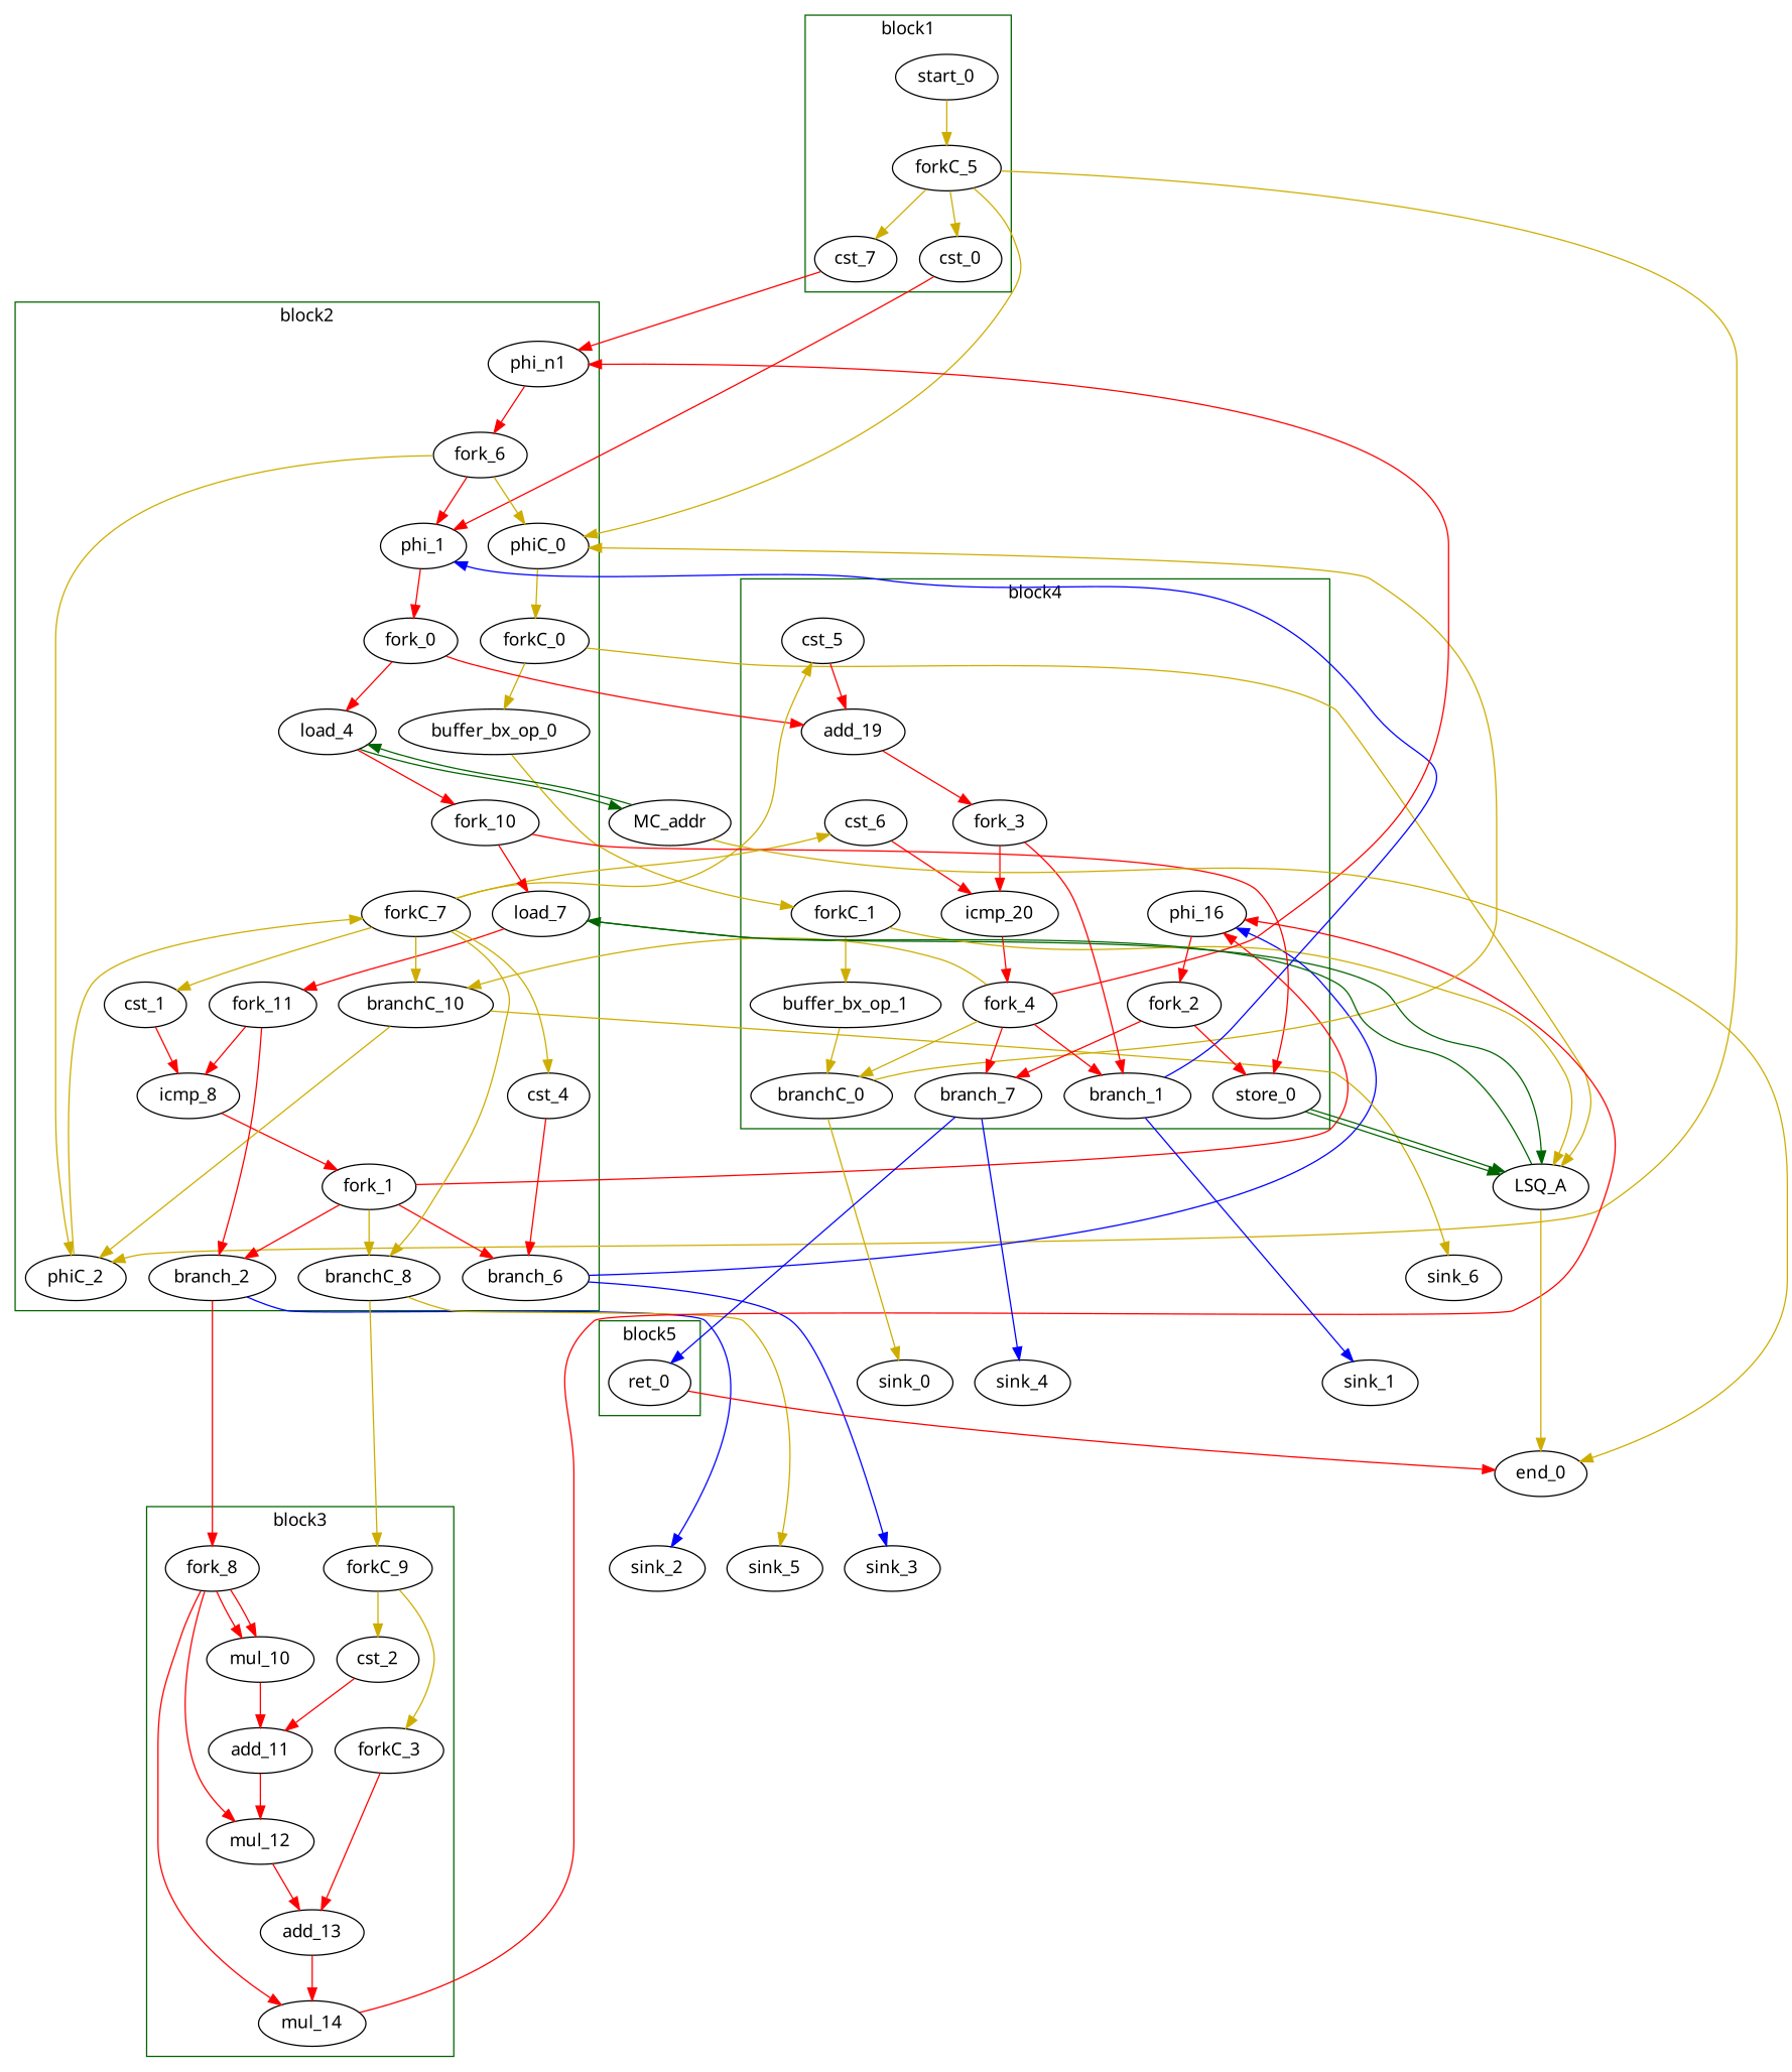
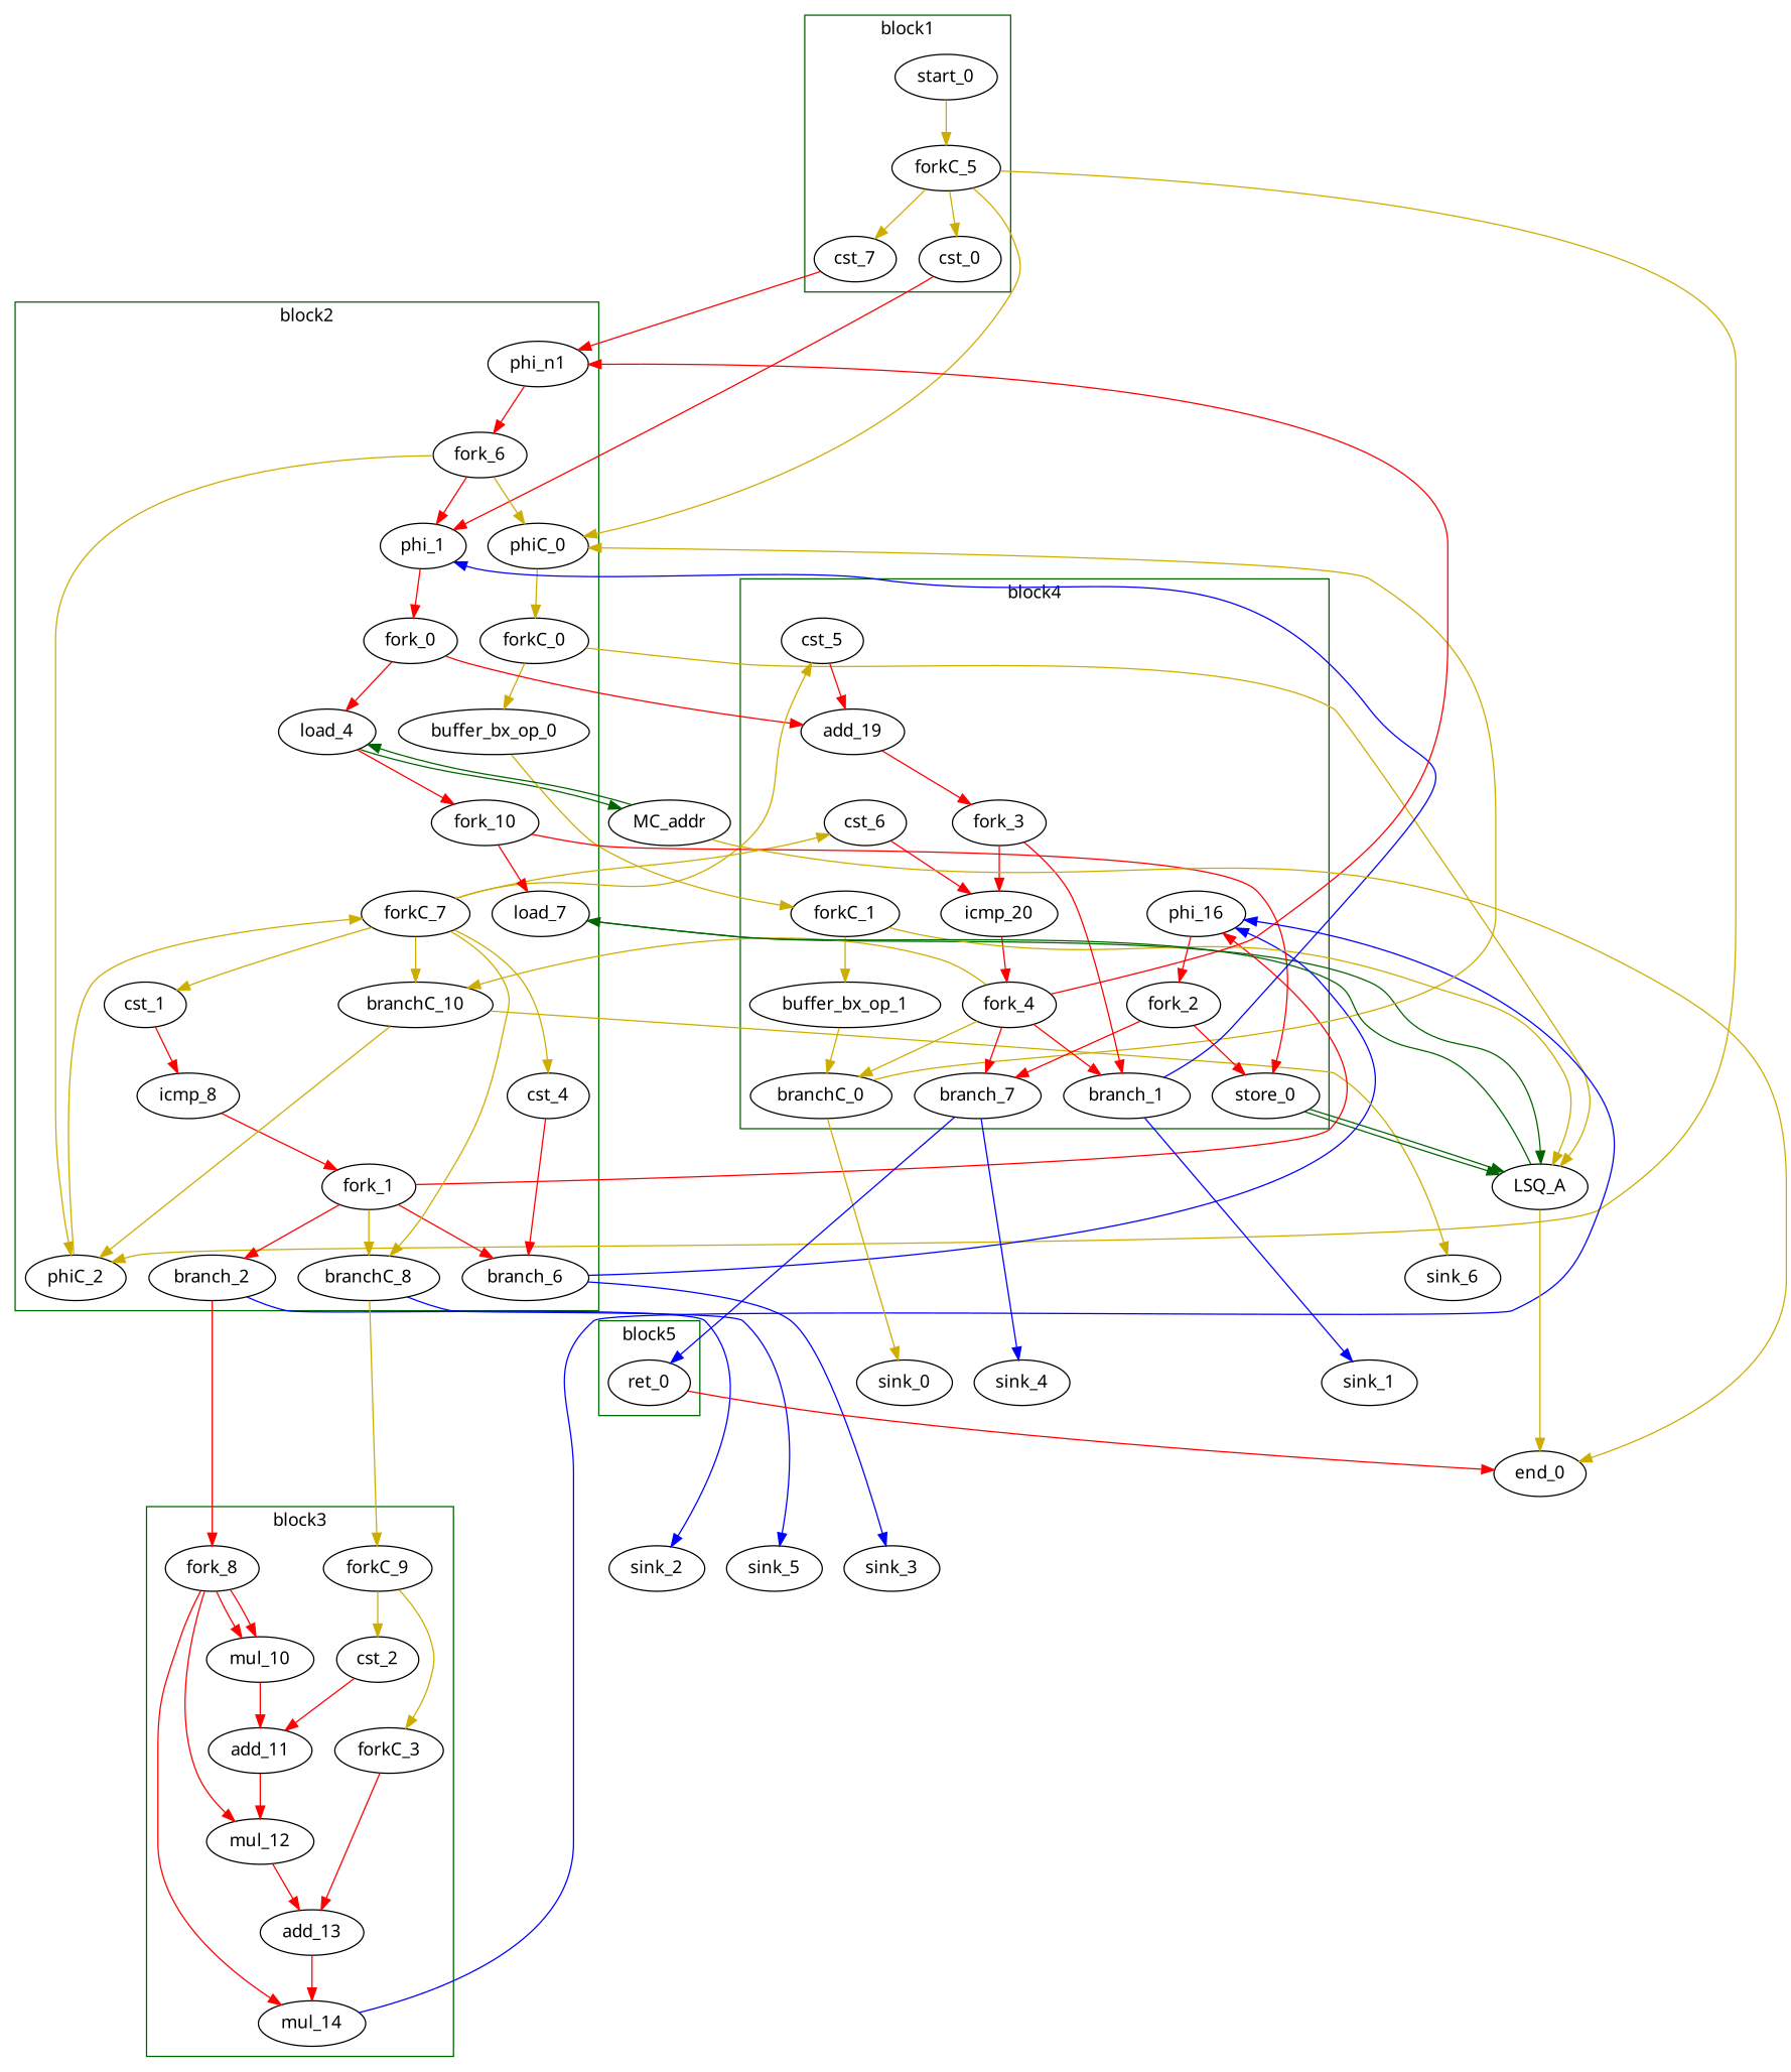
  digraph {
    fontname="Noto Sans"
    splines=spline
    node [bbID=2 fontname="Noto Sans" in="in1:32" out="out1:32" type=Fork]
    edge [color=red fontname="Noto Sans" from=out1 to=in1]
    cst_0 [bbID=1 type=Constant value="0x00000000"]
    start_0 [bbID=1 control=true in="in1:0" out="out1:0" type=Entry]
    cst_7 [bbID=1 type=Constant value="0x00000001"]
    forkC_5 [bbID=1 in="in1:0" out="out1:0 out2:0 out3:0 out4:0 "]
    phi_1 [delay=0.366 in="in1?:1 in2:32 in3:32 " type=Mux]
    load_4 [II=1 delay=0.000 in="in1:32 in2:32" latency=2 offset=0 op=mc_load_op out="out1:32 out2:32 " portId=0 type=Operator]
    load_7 [II=1 delay=0.000 in="in1:32 in2:32" latency=5 offset=0 op=lsq_load_op out="out1:32 out2:32 " portId=0 type=Operator]
    cst_1 [type=Constant value="0x00000000"]
    icmp_8 [II=1 delay=1.530 in="in1:32 in2:32 " latency=0 op=icmp_sgt_op out="out1:1 " type=Operator]
    cst_4 [type=Constant value="0x00000001"]
    forkC_0 [in="in1:0" out="out1:0 out2:0 "]
    buffer_bx_op_0 [II=1 delay=0 in="in1:0" latency=1 op=buffer_bx_op out="out1:0" type=Operator]
    phiC_0 [delay=0.166 in="in1?:1 in2:0 in3:0 " out="out1:0" type=Mux]
    phi_n1 [delay=0.366 in="in1:32 in2:32*i " type=Merge]
    phiC_2 [delay=0.166 in="in1?:1 in2:0 in3:0 " out="out1:0" type=Mux]
    branch_2 [in="in1:32 in2?:1" out="out1+:32 out2-:32" type=Branch]
    branch_6 [in="in1:32 in2?:1*i" out="out1+:32 out2-:32" type=Branch]
    branchC_8 [in="in1:0 in2?:1" out="out1+:0 out2-:0" type=Branch]
    branchC_10 [in="in1:0 in2?:1*i" out="out1+:0 out2-:0" type=Branch]
    fork_0 [out="out1:32 out2:32 "]
    fork_1 [out="out1:32 out2:32 out3:32 out4:32 "]
    fork_6 [out="out1:32 out2:32 out3:32 "]
    forkC_7 [in="in1:0" out="out1:0 out2:0 out3:0 out4:0 out5:0 out6:0 "]
    fork_10 [out="out1:32 out2:32 "]
-   fork_11 [out="out1:32 out2:32 "]
    mul_10 [II=1 bbID=3 delay=0.000 in="in1:32 in2:32 " latency=4 op=mul_op out="out1:32 " type=Operator]
    cst_2 [bbID=3 type=Constant value="0x00000013"]
    add_11 [II=1 bbID=3 delay=1.693 in="in1:32 in2:32 " latency=0 op=add_op out="out1:32 " type=Operator]
    mul_12 [II=1 bbID=3 delay=0.000 in="in1:32 in2:32 " latency=4 op=mul_op out="out1:32 " type=Operator]
    n30 [bbID=3 label=forkC_3 type=Constant value="0x00000003"]
    add_13 [II=1 bbID=3 delay=1.693 in="in1:32 in2:32 " latency=0 op=add_op out="out1:32 " type=Operator]
    mul_14 [II=1 bbID=3 delay=0.000 in="in1:32 in2:32 " latency=4 op=mul_op out="out1:32 " type=Operator]
    fork_8 [bbID=3 out="out1:32 out2:32 out3:32 out4:32 "]
    forkC_9 [bbID=3 in="in1:0" out="out1:0 out2:0 "]
    phi_16 [bbID=4 delay=0.366 in="in1?:1 in2:32 in3:32 " type=Mux]
    store_0 [II=1 bbID=4 delay=0.000 in="in1:32 in2:32 " latency=0 offset=0 op=lsq_store_op out="out1:32 out2:32" portId=0 type=Operator]
    cst_5 [bbID=4 type=Constant value="0x00000001"]
    add_19 [II=1 bbID=4 delay=1.693 in="in1:32 in2:32 " latency=0 op=add_op out="out1:32 " type=Operator]
    cst_6 [bbID=4 type=Constant value="0x000003E8"]
    icmp_20 [II=1 bbID=4 delay=1.530 in="in1:32 in2:32 " latency=0 op=icmp_ult_op out="out1:1 " type=Operator]
    forkC_1 [bbID=4 in="in1:0" out="out1:0 out2:0 "]
    buffer_bx_op_1 [II=1 bbID=4 delay=0 in="in1:0" latency=1 op=buffer_bx_op out="out1:0" type=Operator]
    branchC_0 [bbID=4 in="in1:0 in2?:1*i" out="out1+:0 out2-:0" type=Branch]
    branch_1 [bbID=4 in="in1:32 in2?:1*i" out="out1+:32 out2-:32" type=Branch]
    branch_7 [bbID=4 in="in1:32 in2?:1" out="out1+:32 out2-:32" type=Branch]
    fork_2 [bbID=4 out="out1:32 out2:32 "]
    fork_3 [bbID=4 out="out1:32 out2:32 "]
    fork_4 [bbID=4 out="out1:32 out2:32 out3:32 out4:32 out5:32 "]
    ret_0 [II=1 bbID=5 delay=0.000 in="in1:32 " latency=0 op=ret_op out="out1:32 " type=Operator]
    MC_addr [bbID=0 bbcount=0 in="in1:32*l0a " ldcount=1 memory=addr out="out1:32*l0d out2:0*e " stcount=0 type=MC]
    LSQ_A [bbID=0 bbcount=2 fifoDepth=16 in="in1:0*c0 in2:0*c1 in3:32*l0a in4:32*s0a in5:32*s0d " ldcount=1 loadOffsets="{{0;0;0;0;0;0;0;0;0;0;0;0;0;0;0;0};{0;0;0;0;0;0;0;0;0;0;0;0;0;0;0;0}}" loadPorts="{{0;0;0;0;0;0;0;0;0;0;0;0;0;0;0;0};{0;0;0;0;0;0;0;0;0;0;0;0;0;0;0;0}}" memory=A numLoads="{1; 0}" numStores="{0; 1}" out="out1:32*l0d out2:0*e " stcount=1 storeOffsets="{{0;0;0;0;0;0;0;0;0;0;0;0;0;0;0;0};{0;0;0;0;0;0;0;0;0;0;0;0;0;0;0;0}}" storePorts="{{0;0;0;0;0;0;0;0;0;0;0;0;0;0;0;0};{0;0;0;0;0;0;0;0;0;0;0;0;0;0;0;0}}" type=LSQ]
    sink_2 [bbID=0 type=Sink out=""]
    sink_3 [bbID=0 type=Sink out=""]
    sink_5 [bbID=0 in="in1:0" type=Sink out=""]
    sink_6 [bbID=0 in="in1:0" type=Sink out=""]
    sink_0 [bbID=0 in="in1:0" type=Sink out=""]
    sink_1 [bbID=0 type=Sink out=""]
    sink_4 [bbID=0 type=Sink out=""]
    end_0 [bbID=0 in="in1:0*e in2:0*e in3:32 " type=Exit]
    subgraph cluster_1 {
      color=darkgreen
      label=block1
      cst_0
      start_0
      cst_7
      forkC_5
    }
    subgraph cluster_2 {
      color=darkgreen
      label=block2
      phi_1
      load_4
      load_7
      cst_1
      icmp_8
      cst_4
      forkC_0
      buffer_bx_op_0
      phiC_0
      phi_n1
      phiC_2
      branch_2
      branch_6
      branchC_8
      branchC_10
      fork_0
      fork_1
      fork_6
      forkC_7
      fork_10
-     fork_11
    }
    subgraph cluster_3 {
      color=darkgreen
      label=block3
      mul_10
      cst_2
      add_11
      mul_12
      n30
      add_13
      mul_14
      fork_8
      forkC_9
    }
    subgraph cluster_4 {
      color=darkgreen
      label=block4
      phi_16
      store_0
      cst_5
      add_19
      cst_6
      icmp_20
      forkC_1
      buffer_bx_op_1
      branchC_0
      branch_1
      branch_7
      fork_2
      fork_3
      fork_4
    }
    subgraph cluster_5 {
      color=darkgreen
      label=block5
      ret_0
    }
    cst_0 -> phi_1 [to=in3]
    start_0 -> forkC_5 [color=gold3]
    cst_7 -> phi_n1
    forkC_5 -> cst_0 [color=gold3]
    forkC_5 -> cst_7 [color=gold3 from=out3]
    forkC_5 -> phiC_0 [color=gold3 from=out4 to=in3]
    forkC_5 -> phiC_2 [color=gold3 from=out2 to=in3]
    phi_1 -> fork_0
    load_4 -> fork_10
    load_4 -> MC_addr [color=darkgreen from=out2 mem_address=true]
-   load_7 -> fork_11
    load_7 -> LSQ_A [color=darkgreen from=out2 mem_address=true to=in3]
    cst_1 -> icmp_8 [to=in2]
    icmp_8 -> fork_1
    cst_4 -> branch_6
    forkC_0 -> buffer_bx_op_0 [color=gold3]
    forkC_0 -> LSQ_A [color=gold3 from=out2]
    buffer_bx_op_0 -> forkC_1 [color=gold3]
    phiC_0 -> forkC_0 [color=gold3]
    phi_n1 -> fork_6
    phiC_2 -> forkC_7 [color=gold3]
    branch_2 -> fork_8 [from=out2 minlen=3]
    branch_2 -> sink_2 [color=blue minlen=3]
    branch_6 -> phi_16 [color=blue from=out2 minlen=3 to=in3]
    branch_6 -> sink_3 [color=blue minlen=3]
    branchC_8 -> forkC_9 [color=gold3 from=out2 minlen=3]
-   branchC_8 -> sink_5 [color=gold3 minlen=3]
+   branchC_8 -> sink_5 [color=blue minlen=3]
    branchC_10 -> phiC_2 [color=gold3 from=out2 minlen=3 to=in2]
    branchC_10 -> sink_6 [color=gold3 minlen=3]
    fork_0 -> load_4 [from=out2 to=in2]
    fork_0 -> add_19
    fork_1 -> branch_2 [to=in2]
    fork_1 -> branch_6 [from=out2 to=in2]
    fork_1 -> branchC_8 [color=gold3 from=out3 to=in2]
    fork_1 -> phi_16 [from=out4]
    fork_6 -> phi_1 [from=out2]
    fork_6 -> phiC_0 [color=gold3]
    fork_6 -> phiC_2 [color=gold3 from=out3]
    forkC_7 -> cst_1 [color=gold3]
    forkC_7 -> cst_4 [color=gold3 from=out4]
    forkC_7 -> branchC_8 [color=gold3 from=out3]
    forkC_7 -> branchC_10 [color=gold3 from=out2]
    forkC_7 -> cst_5 [color=gold3 from=out5]
    forkC_7 -> cst_6 [color=gold3 from=out6]
    fork_10 -> load_7 [to=in2]
    fork_10 -> store_0 [from=out2 to=in2]
-   fork_11 -> icmp_8
-   fork_11 -> branch_2 [from=out2]
    mul_10 -> add_11
    cst_2 -> add_11 [to=in2]
    add_11 -> mul_12
    mul_12 -> add_13
    n30 -> add_13 [to=in2]
    add_13 -> mul_14
-   mul_14 -> phi_16 [to=in2]
+   mul_14 -> phi_16 [color=blue to=in2]
    fork_8 -> mul_10
    fork_8 -> mul_10 [from=out2 to=in2]
    fork_8 -> mul_12 [from=out3 to=in2]
    fork_8 -> mul_14 [from=out4 to=in2]
    forkC_9 -> cst_2 [color=gold3]
    forkC_9 -> n30 [color=gold3 from=out2]
    phi_16 -> fork_2
    store_0 -> LSQ_A [color=darkgreen from=out2 mem_address=true to=in4]
    store_0 -> LSQ_A [color=darkgreen mem_address=false to=in5]
    cst_5 -> add_19 [to=in2]
    add_19 -> fork_3
    cst_6 -> icmp_20 [to=in2]
    icmp_20 -> fork_4
    forkC_1 -> buffer_bx_op_1 [color=gold3]
    forkC_1 -> LSQ_A [color=gold3 from=out2 to=in2]
    buffer_bx_op_1 -> branchC_0 [color=gold3]
    branchC_0 -> phiC_0 [color=gold3 from=out2 minlen=3 to=in2]
    branchC_0 -> sink_0 [color=gold3 minlen=3]
    branch_1 -> phi_1 [color=blue from=out2 minlen=3 to=in2]
    branch_1 -> sink_1 [color=blue minlen=3]
    branch_7 -> ret_0 [color=blue from=out2 minlen=3]
    branch_7 -> sink_4 [color=blue minlen=3]
    fork_2 -> store_0
    fork_2 -> branch_7 [from=out2]
    fork_3 -> icmp_20
    fork_3 -> branch_1 [from=out2]
    fork_4 -> phi_n1 [from=out2 to=in2]
    fork_4 -> branchC_10 [color=gold3 from=out5 to=in2]
    fork_4 -> branchC_0 [color=gold3 to=in2]
    fork_4 -> branch_1 [from=out3 to=in2]
    fork_4 -> branch_7 [from=out4 to=in2]
    ret_0 -> end_0 [to=in3]
    MC_addr -> load_4 [color=darkgreen mem_address=false]
    MC_addr -> end_0 [color=gold3 from=out2 to=in2]
    LSQ_A -> load_7 [color=darkgreen mem_address=false]
    LSQ_A -> end_0 [color=gold3 from=out2]
  }
